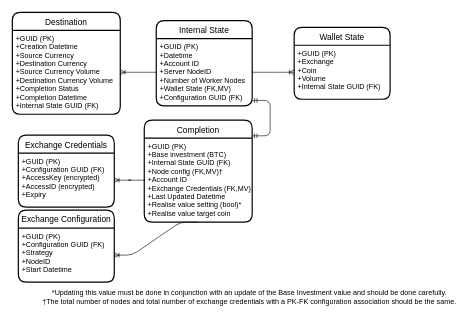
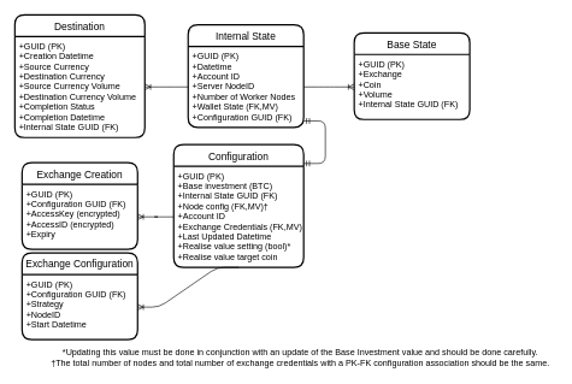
  <mxCell id="0" />
  <mxCell id="1" parent="0" />
  <mxCell id="2" value="Destination" style="swimlane;childLayout=stackLayout;horizontal=1;startSize=30;horizontalStack=0;rounded=1;fontSize=14;fontStyle=0;strokeWidth=2;resizeParent=0;resizeLast=1;shadow=0;dashed=0;align=center;" vertex="1" parent="1"><mxGeometry x="20" y="20" width="180" height="170" as="geometry" /></mxCell>
  <mxCell id="3" value="+GUID (PK)&#10;+Creation Datetime&#10;+Source Currency&#10;+Destination Currency&#10;+Source Currency Volume&#10;+Destination Currency Volume&#10;+Completion Status&#10;+Completion Datetime&#10;+Internal State GUID (FK)" style="align=left;strokeColor=none;fillColor=none;spacingLeft=4;fontSize=12;verticalAlign=top;resizable=0;rotatable=0;part=1;" vertex="1" parent="2"><mxGeometry y="30" width="180" height="140" as="geometry" /></mxCell>
  <mxCell id="4" value="Internal State" style="swimlane;childLayout=stackLayout;horizontal=1;startSize=30;horizontalStack=0;rounded=1;fontSize=14;fontStyle=0;strokeWidth=2;resizeParent=0;resizeLast=1;shadow=0;dashed=0;align=center;" vertex="1" parent="1"><mxGeometry x="260" y="34" width="160" height="142" as="geometry" /></mxCell>
  <mxCell id="5" value="+GUID (PK)&#10;+Datetime&#10;+Account ID&#10;+Server NodeID&#10;+Number of Worker Nodes&#10;+Wallet State (FK,MV)&#10;+Configuration GUID (FK)" style="align=left;strokeColor=none;fillColor=none;spacingLeft=4;fontSize=12;verticalAlign=top;resizable=0;rotatable=0;part=1;" vertex="1" parent="4"><mxGeometry y="30" width="160" height="112" as="geometry" /></mxCell>
- <mxCell id="6" value="Completion" style="swimlane;childLayout=stackLayout;horizontal=1;startSize=30;horizontalStack=0;rounded=1;fontSize=14;fontStyle=0;strokeWidth=2;resizeParent=0;resizeLast=1;shadow=0;dashed=0;align=center;" vertex="1" parent="1"><mxGeometry x="240" y="200" width="180" height="170" as="geometry" /></mxCell>
+ <mxCell id="6" value="Configuration" style="swimlane;childLayout=stackLayout;horizontal=1;startSize=30;horizontalStack=0;rounded=1;fontSize=14;fontStyle=0;strokeWidth=2;resizeParent=0;resizeLast=1;shadow=0;dashed=0;align=center;" vertex="1" parent="1"><mxGeometry x="240" y="200" width="180" height="170" as="geometry" /></mxCell>
  <mxCell id="7" value="+GUID (PK)&#10;+Base investment (BTC)&#10;+Internal State GUID (FK)&#10;+Node config (FK,MV)†&#10;+Account ID &#10;+Exchange Credentials (FK,MV)&#10;+Last Updated Datetime&#10;+Realise value setting (bool)*&#10;+Realise value target coin" style="align=left;strokeColor=none;fillColor=none;spacingLeft=4;fontSize=12;verticalAlign=top;resizable=0;rotatable=0;part=1;" vertex="1" parent="6"><mxGeometry y="30" width="180" height="140" as="geometry" /></mxCell>
  <mxCell id="8" value="" style="edgeStyle=entityRelationEdgeStyle;fontSize=12;html=1;endArrow=ERmandOne;startArrow=ERmandOne;exitX=1;exitY=0.92;exitDx=0;exitDy=0;exitPerimeter=0;entryX=1;entryY=0.153;entryDx=0;entryDy=0;entryPerimeter=0;" edge="1" parent="1" source="5" target="6"><mxGeometry width="100" height="100" relative="1" as="geometry"><mxPoint x="420" y="120" as="sourcePoint" /><mxPoint x="710" y="290" as="targetPoint" /></mxGeometry></mxCell>
  <mxCell id="9" value="" style="edgeStyle=entityRelationEdgeStyle;fontSize=12;html=1;endArrow=ERoneToMany;entryX=1;entryY=0.5;entryDx=0;entryDy=0;exitX=0;exitY=0.5;exitDx=0;exitDy=0;" edge="1" parent="1" source="5" target="3"><mxGeometry width="100" height="100" relative="1" as="geometry"><mxPoint x="270" y="260" as="sourcePoint" /><mxPoint x="370" y="160" as="targetPoint" /></mxGeometry></mxCell>
- <mxCell id="10" value="Exchange Credentials" style="swimlane;childLayout=stackLayout;horizontal=1;startSize=30;horizontalStack=0;rounded=1;fontSize=14;fontStyle=0;strokeWidth=2;resizeParent=0;resizeLast=1;shadow=0;dashed=0;align=center;" vertex="1" parent="1"><mxGeometry x="30" y="225" width="160" height="120" as="geometry" /></mxCell>
+ <mxCell id="10" value="Exchange Creation" style="swimlane;childLayout=stackLayout;horizontal=1;startSize=30;horizontalStack=0;rounded=1;fontSize=14;fontStyle=0;strokeWidth=2;resizeParent=0;resizeLast=1;shadow=0;dashed=0;align=center;" vertex="1" parent="1"><mxGeometry x="30" y="225" width="160" height="120" as="geometry" /></mxCell>
  <mxCell id="11" value="+GUID (PK)&#10;+Configuration GUID (FK)&#10;+AccessKey (encrypted)&#10;+AccessID (encrypted)&#10;+Expiry" style="align=left;strokeColor=none;fillColor=none;spacingLeft=4;fontSize=12;verticalAlign=top;resizable=0;rotatable=0;part=1;" vertex="1" parent="10"><mxGeometry y="30" width="160" height="90" as="geometry" /></mxCell>
  <mxCell id="12" value="" style="edgeStyle=entityRelationEdgeStyle;fontSize=12;html=1;endArrow=ERoneToMany;entryX=1;entryY=0.5;entryDx=0;entryDy=0;exitX=0;exitY=0.5;exitDx=0;exitDy=0;" edge="1" parent="1" source="7" target="11"><mxGeometry width="100" height="100" relative="1" as="geometry"><mxPoint x="410" y="380" as="sourcePoint" /><mxPoint x="660" y="390" as="targetPoint" /></mxGeometry></mxCell>
  <mxCell id="13" value="Exchange Configuration" style="swimlane;childLayout=stackLayout;horizontal=1;startSize=30;horizontalStack=0;rounded=1;fontSize=14;fontStyle=0;strokeWidth=2;resizeParent=0;resizeLast=1;shadow=0;dashed=0;align=center;" vertex="1" parent="1"><mxGeometry x="30" y="350" width="160" height="120" as="geometry" /></mxCell>
  <mxCell id="14" value="+GUID (PK)&#10;+Configuration GUID (FK)&#10;+Strategy&#10;+NodeID&#10;+Start Datetime" style="align=left;strokeColor=none;fillColor=none;spacingLeft=4;fontSize=12;verticalAlign=top;resizable=0;rotatable=0;part=1;" vertex="1" parent="13"><mxGeometry y="30" width="160" height="90" as="geometry" /></mxCell>
  <mxCell id="15" value="" style="edgeStyle=entityRelationEdgeStyle;fontSize=12;html=1;endArrow=ERoneToMany;entryX=1;entryY=0.5;entryDx=0;entryDy=0;exitX=0.5;exitY=1;exitDx=0;exitDy=0;" edge="1" parent="1" source="7" target="14"><mxGeometry width="100" height="100" relative="1" as="geometry"><mxPoint x="490" y="460" as="sourcePoint" /><mxPoint x="510" y="500" as="targetPoint" /></mxGeometry></mxCell>
  <mxCell id="16" value="*Updating this value must be done in conjunction with an update of the Base Investment value and should be done carefully.&lt;br&gt;†The total number of nodes and total number of exchange credentials with a PK-FK configuration association should be the same." style="text;html=1;align=center;verticalAlign=middle;resizable=0;points=[];autosize=1;" vertex="1" parent="1"><mxGeometry x="60" y="480" width="710" height="30" as="geometry" /></mxCell>
- <mxCell id="17" value="Wallet State" style="swimlane;childLayout=stackLayout;horizontal=1;startSize=30;horizontalStack=0;rounded=1;fontSize=14;fontStyle=0;strokeWidth=2;resizeParent=0;resizeLast=1;shadow=0;dashed=0;align=center;" vertex="1" parent="1"><mxGeometry x="490" y="45" width="160" height="120" as="geometry" /></mxCell>
+ <mxCell id="17" value="Base State" style="swimlane;childLayout=stackLayout;horizontal=1;startSize=30;horizontalStack=0;rounded=1;fontSize=14;fontStyle=0;strokeWidth=2;resizeParent=0;resizeLast=1;shadow=0;dashed=0;align=center;" vertex="1" parent="1"><mxGeometry x="490" y="45" width="160" height="120" as="geometry" /></mxCell>
  <mxCell id="18" value="+GUID (PK)&#10;+Exchange&#10;+Coin&#10;+Volume&#10;+Internal State GUID (FK)" style="align=left;strokeColor=none;fillColor=none;spacingLeft=4;fontSize=12;verticalAlign=top;resizable=0;rotatable=0;part=1;" vertex="1" parent="17"><mxGeometry y="30" width="160" height="90" as="geometry" /></mxCell>
  <mxCell id="19" value="" style="edgeStyle=entityRelationEdgeStyle;fontSize=12;html=1;endArrow=ERoneToMany;exitX=1;exitY=0.5;exitDx=0;exitDy=0;entryX=0;entryY=0.5;entryDx=0;entryDy=0;" edge="1" parent="1" source="5" target="18"><mxGeometry width="100" height="100" relative="1" as="geometry"><mxPoint x="490" y="320" as="sourcePoint" /><mxPoint x="590" y="220" as="targetPoint" /></mxGeometry></mxCell>
